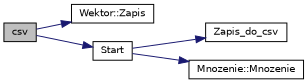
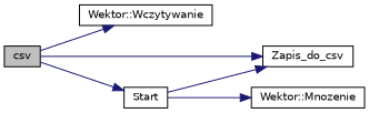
  digraph {
    rankdir=LR
    node [color=black fillcolor=white fontname=Helvetica fontsize=10 shape=record style=filled]
    edge [color=midnightblue fontname=Helvetica fontsize=10 labelfontname=Helvetica labelfontsize=10 style=solid]
    n1 [fillcolor=grey75 fontcolor=black height=0.2 label=csv width=0.4]
-   n2 [height=0.2 label="Wektor::Zapis" width=0.4]
+   n2 [height=0.2 label="Wektor::Wczytywanie" width=0.4]
    n3 [height=0.2 label=Start width=0.4]
    n4 [height=0.2 label=Zapis_do_csv width=0.4]
-   n5 [height=0.2 label="Mnozenie::Mnozenie" width=0.4]
+   n5 [height=0.2 label="Wektor::Mnozenie" width=0.4]
    n1 -> n2
    n1 -> n3
+   n1 -> n4
    n3 -> n4
    n3 -> n5
  }
